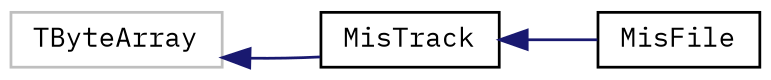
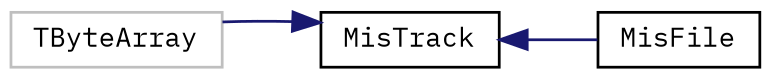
  digraph {
    fontname="IBM Plex Mono"
    rankdir=LR
    node [color=black fillcolor=white fontname="IBM Plex Mono" fontsize=10 shape=record style=filled]
    edge [color=midnightblue dir=back fontname="IBM Plex Mono" fontsize=10 labelfontname=Sans labelfontsize=10 style=solid]
    n1 [color=grey75 height=0.2 label=TByteArray width=0.4]
    n2 [height=0.2 label=MisTrack width=0.4]
    n3 [height=0.2 label=MisFile width=0.4]
-   n1 -> n2
+   n2 -> n1
    n2 -> n3
  }
